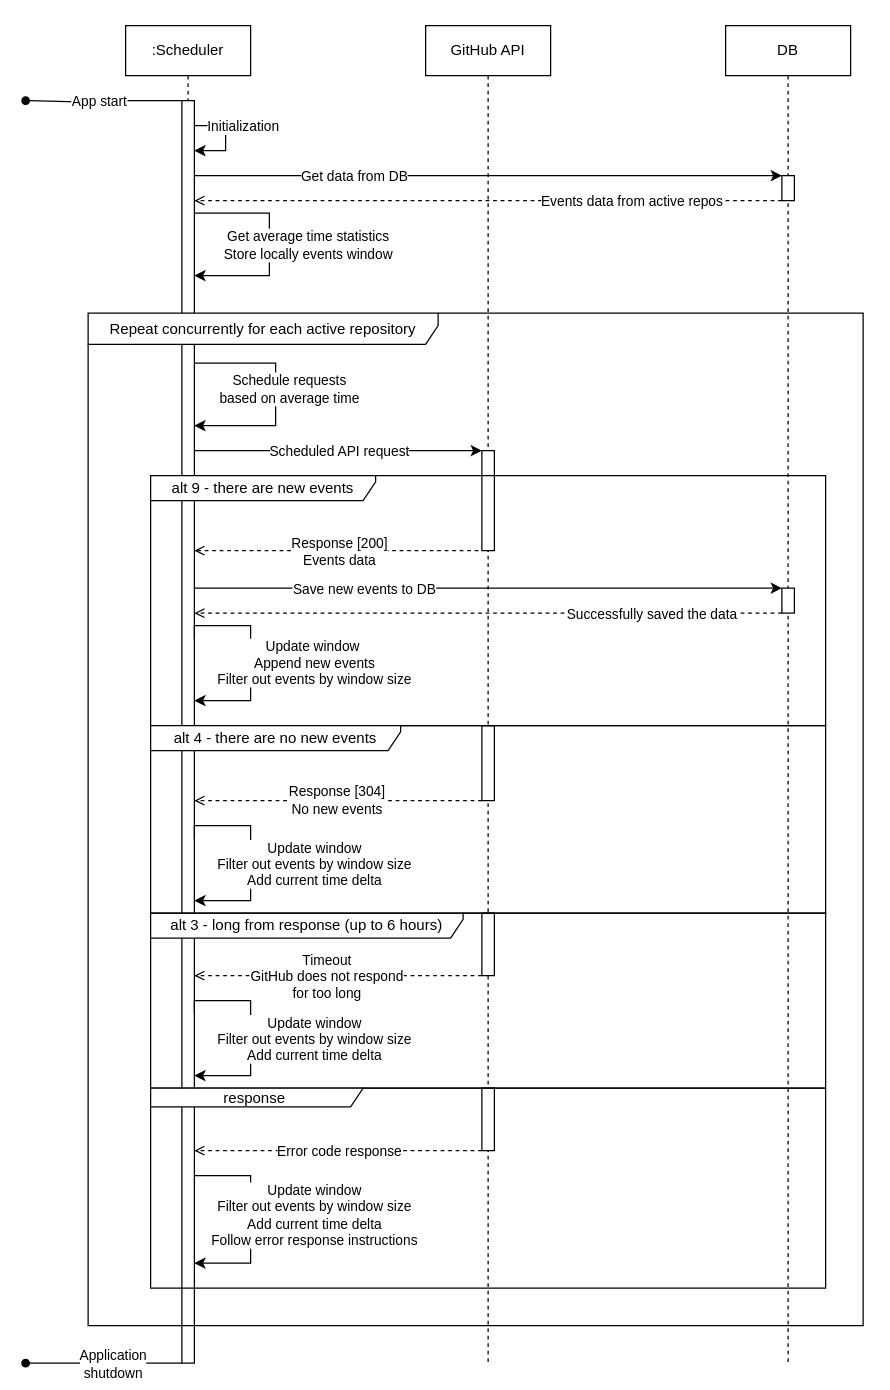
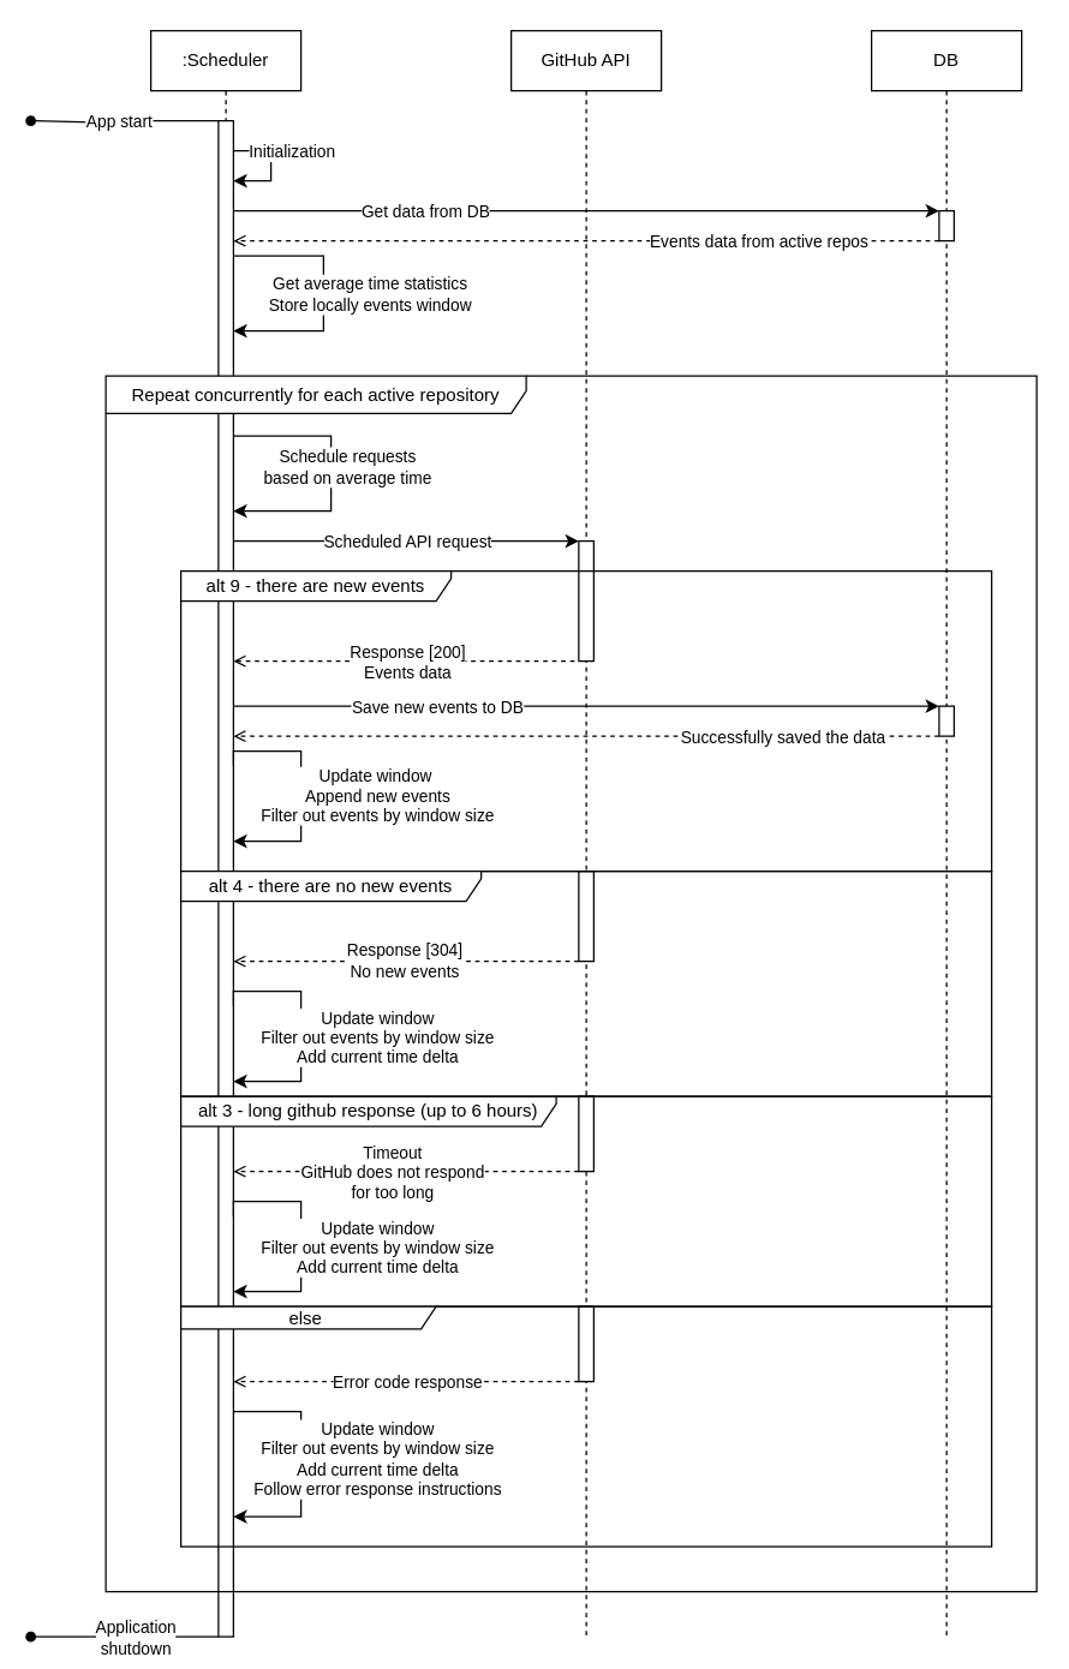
  <mxCell id="0" />
  <mxCell id="1" value="lifetime_lines" style="" parent="0" />
  <mxCell id="2" value="DB" style="shape=umlLifeline;perimeter=lifelinePerimeter;whiteSpace=wrap;html=1;container=1;dropTarget=0;collapsible=0;recursiveResize=0;outlineConnect=0;portConstraint=eastwest;newEdgeStyle={&quot;curved&quot;:0,&quot;rounded&quot;:0};" vertex="1" parent="1"><mxGeometry x="580" y="20" width="100" height="1070" as="geometry" /></mxCell>
  <mxCell id="3" value="" style="html=1;points=[[0,0,0,0,5],[0,1,0,0,-5],[1,0,0,0,5],[1,1,0,0,-5]];perimeter=orthogonalPerimeter;outlineConnect=0;targetShapes=umlLifeline;portConstraint=eastwest;newEdgeStyle={&quot;curved&quot;:0,&quot;rounded&quot;:0};" vertex="1" parent="2"><mxGeometry x="45" y="120" width="10" height="20" as="geometry" /></mxCell>
  <mxCell id="4" value="" style="html=1;points=[[0,0,0,0,5],[0,1,0,0,-5],[1,0,0,0,5],[1,1,0,0,-5]];perimeter=orthogonalPerimeter;outlineConnect=0;targetShapes=umlLifeline;portConstraint=eastwest;newEdgeStyle={&quot;curved&quot;:0,&quot;rounded&quot;:0};" vertex="1" parent="2"><mxGeometry x="45" y="450" width="10" height="20" as="geometry" /></mxCell>
  <mxCell id="5" value="GitHub API" style="shape=umlLifeline;perimeter=lifelinePerimeter;whiteSpace=wrap;html=1;container=1;dropTarget=0;collapsible=0;recursiveResize=0;outlineConnect=0;portConstraint=eastwest;newEdgeStyle={&quot;curved&quot;:0,&quot;rounded&quot;:0};" vertex="1" parent="1"><mxGeometry x="340" y="20" width="100" height="1070" as="geometry" /></mxCell>
  <mxCell id="6" value="" style="html=1;points=[[0,0,0,0,5],[0,1,0,0,-5],[1,0,0,0,5],[1,1,0,0,-5]];perimeter=orthogonalPerimeter;outlineConnect=0;targetShapes=umlLifeline;portConstraint=eastwest;newEdgeStyle={&quot;curved&quot;:0,&quot;rounded&quot;:0};" vertex="1" parent="5"><mxGeometry x="45" y="340" width="10" height="80" as="geometry" /></mxCell>
  <mxCell id="7" value=":Scheduler" style="shape=umlLifeline;perimeter=lifelinePerimeter;whiteSpace=wrap;html=1;container=1;dropTarget=0;collapsible=0;recursiveResize=0;outlineConnect=0;portConstraint=eastwest;newEdgeStyle={&quot;curved&quot;:0,&quot;rounded&quot;:0};" vertex="1" parent="1"><mxGeometry x="100" y="20" width="100" height="580" as="geometry" /></mxCell>
  <mxCell id="8" style="edgeStyle=orthogonalEdgeStyle;rounded=0;orthogonalLoop=1;jettySize=auto;html=1;curved=0;" edge="1" parent="7" source="28" target="28"><mxGeometry relative="1" as="geometry"><mxPoint x="65" y="100.034" as="targetPoint" /><Array as="points"><mxPoint x="80" y="80" /><mxPoint x="80" y="100" /></Array></mxGeometry></mxCell>
  <mxCell id="9" value="Initialization" style="edgeLabel;html=1;align=center;verticalAlign=middle;resizable=0;points=[];" vertex="1" connectable="0" parent="8"><mxGeometry x="-0.337" y="-1" relative="1" as="geometry"><mxPoint x="15" y="-1" as="offset" /></mxGeometry></mxCell>
  <mxCell id="10" style="edgeStyle=orthogonalEdgeStyle;rounded=0;orthogonalLoop=1;jettySize=auto;html=1;curved=0;dashed=1;endArrow=open;endFill=0;" edge="1" parent="1" source="4" target="28"><mxGeometry relative="1" as="geometry"><Array as="points"><mxPoint x="390" y="490" /><mxPoint x="390" y="490" /></Array></mxGeometry></mxCell>
  <mxCell id="11" value="Successfully saved the data" style="edgeLabel;html=1;align=center;verticalAlign=middle;resizable=0;points=[];" vertex="1" connectable="0" parent="10"><mxGeometry x="-0.2" y="1" relative="1" as="geometry"><mxPoint x="83" y="-1" as="offset" /></mxGeometry></mxCell>
  <mxCell id="12" style="edgeStyle=orthogonalEdgeStyle;rounded=0;orthogonalLoop=1;jettySize=auto;html=1;curved=0;dashed=1;endArrow=open;endFill=0;" edge="1" parent="1" source="14" target="28"><mxGeometry relative="1" as="geometry"><Array as="points"><mxPoint x="320" y="640" /><mxPoint x="320" y="640" /></Array></mxGeometry></mxCell>
  <mxCell id="13" value="Response [304]&lt;div&gt;No new events&lt;/div&gt;" style="edgeLabel;html=1;align=center;verticalAlign=middle;resizable=0;points=[];" vertex="1" connectable="0" parent="12"><mxGeometry x="0.016" y="-1" relative="1" as="geometry"><mxPoint as="offset" /></mxGeometry></mxCell>
  <mxCell id="14" value="" style="html=1;points=[[0,0,0,0,5],[0,1,0,0,-5],[1,0,0,0,5],[1,1,0,0,-5]];perimeter=orthogonalPerimeter;outlineConnect=0;targetShapes=umlLifeline;portConstraint=eastwest;newEdgeStyle={&quot;curved&quot;:0,&quot;rounded&quot;:0};" vertex="1" parent="1"><mxGeometry x="385" y="580" width="10" height="60" as="geometry" /></mxCell>
  <mxCell id="15" style="edgeStyle=orthogonalEdgeStyle;rounded=0;orthogonalLoop=1;jettySize=auto;html=1;curved=0;elbow=vertical;" edge="1" parent="1" source="28" target="28"><mxGeometry relative="1" as="geometry"><mxPoint x="165" y="309.97" as="sourcePoint" /><mxPoint x="165" y="339.97" as="targetPoint" /><Array as="points"><mxPoint x="220" y="290" /><mxPoint x="220" y="340" /></Array></mxGeometry></mxCell>
  <mxCell id="16" value="Schedule requests&lt;div&gt;based on average time&lt;/div&gt;" style="edgeLabel;html=1;align=center;verticalAlign=middle;resizable=0;points=[];" vertex="1" connectable="0" parent="15"><mxGeometry x="0.159" relative="1" as="geometry"><mxPoint x="10" y="-19" as="offset" /></mxGeometry></mxCell>
  <mxCell id="17" style="edgeStyle=orthogonalEdgeStyle;rounded=0;orthogonalLoop=1;jettySize=auto;html=1;curved=0;" edge="1" parent="1" source="28" target="28"><mxGeometry relative="1" as="geometry"><mxPoint x="160" y="170" as="sourcePoint" /><mxPoint x="160" y="220.034" as="targetPoint" /><Array as="points"><mxPoint x="215" y="170" /><mxPoint x="215" y="220" /></Array></mxGeometry></mxCell>
  <mxCell id="18" value="Get average time statistics&lt;div&gt;Store locally events window&lt;/div&gt;" style="edgeLabel;html=1;align=center;verticalAlign=middle;resizable=0;points=[];" vertex="1" connectable="0" parent="17"><mxGeometry x="0.005" y="1" relative="1" as="geometry"><mxPoint x="29" as="offset" /></mxGeometry></mxCell>
  <mxCell id="19" value="general" parent="0" />
  <mxCell id="20" style="edgeStyle=orthogonalEdgeStyle;rounded=0;orthogonalLoop=1;jettySize=auto;html=1;curved=0;endArrow=oval;endFill=1;" edge="1" parent="19" source="7"><mxGeometry relative="1" as="geometry"><mxPoint x="20" y="80" as="targetPoint" /><Array as="points"><mxPoint x="61" y="80" /><mxPoint x="20" y="81" /></Array></mxGeometry></mxCell>
  <mxCell id="21" value="App start" style="edgeLabel;html=1;align=center;verticalAlign=middle;resizable=0;points=[];" vertex="1" connectable="0" parent="20"><mxGeometry x="0.087" relative="1" as="geometry"><mxPoint as="offset" /></mxGeometry></mxCell>
  <mxCell id="22" style="edgeStyle=orthogonalEdgeStyle;rounded=0;orthogonalLoop=1;jettySize=auto;html=1;curved=0;" edge="1" parent="19" source="28" target="3"><mxGeometry relative="1" as="geometry"><mxPoint x="165" y="140.034" as="sourcePoint" /><mxPoint x="620" y="140" as="targetPoint" /><Array as="points"><mxPoint x="270" y="140" /><mxPoint x="270" y="140" /></Array></mxGeometry></mxCell>
  <mxCell id="23" value="Get data from DB" style="edgeLabel;html=1;align=center;verticalAlign=middle;resizable=0;points=[];" vertex="1" connectable="0" parent="22"><mxGeometry x="-0.678" y="1" relative="1" as="geometry"><mxPoint x="51" y="1" as="offset" /></mxGeometry></mxCell>
  <mxCell id="24" style="edgeStyle=orthogonalEdgeStyle;rounded=0;orthogonalLoop=1;jettySize=auto;html=1;curved=0;dashed=1;endArrow=open;endFill=0;" edge="1" parent="19" source="3" target="28"><mxGeometry relative="1" as="geometry"><mxPoint x="165" y="160.034" as="targetPoint" /><Array as="points"><mxPoint x="390" y="160" /><mxPoint x="390" y="160" /></Array></mxGeometry></mxCell>
  <mxCell id="25" value="Events data from active repos" style="edgeLabel;html=1;align=center;verticalAlign=middle;resizable=0;points=[];" vertex="1" connectable="0" parent="24"><mxGeometry x="0.593" y="-1" relative="1" as="geometry"><mxPoint x="253" y="1" as="offset" /></mxGeometry></mxCell>
  <mxCell id="26" style="edgeStyle=orthogonalEdgeStyle;rounded=0;orthogonalLoop=1;jettySize=auto;html=1;curved=0;endArrow=oval;endFill=1;" edge="1" parent="19" source="28"><mxGeometry relative="1" as="geometry"><mxPoint x="20" y="1090" as="targetPoint" /><Array as="points"><mxPoint x="20" y="1090" /></Array></mxGeometry></mxCell>
  <mxCell id="27" value="Application&lt;div&gt;shutdown&lt;/div&gt;" style="edgeLabel;html=1;align=center;verticalAlign=middle;resizable=0;points=[];" vertex="1" connectable="0" parent="26"><mxGeometry x="0.177" relative="1" as="geometry"><mxPoint x="18" as="offset" /></mxGeometry></mxCell>
  <mxCell id="28" value="" style="html=1;points=[[0,0,0,0,5],[0,1,0,0,-5],[1,0,0,0,5],[1,1,0,0,-5]];perimeter=orthogonalPerimeter;outlineConnect=0;targetShapes=umlLifeline;portConstraint=eastwest;newEdgeStyle={&quot;curved&quot;:0,&quot;rounded&quot;:0};" vertex="1" parent="19"><mxGeometry x="145" y="80" width="10" height="1010" as="geometry" /></mxCell>
  <mxCell id="29" style="edgeStyle=orthogonalEdgeStyle;rounded=0;orthogonalLoop=1;jettySize=auto;html=1;curved=0;" edge="1" parent="19" source="28" target="6"><mxGeometry relative="1" as="geometry"><mxPoint x="380" y="340" as="targetPoint" /><Array as="points"><mxPoint x="260" y="360" /><mxPoint x="260" y="360" /></Array></mxGeometry></mxCell>
  <mxCell id="30" value="Scheduled API request" style="edgeLabel;html=1;align=center;verticalAlign=middle;resizable=0;points=[];" vertex="1" connectable="0" parent="29"><mxGeometry x="-0.347" relative="1" as="geometry"><mxPoint x="40" as="offset" /></mxGeometry></mxCell>
  <mxCell id="31" style="edgeStyle=orthogonalEdgeStyle;rounded=0;orthogonalLoop=1;jettySize=auto;html=1;curved=0;dashed=1;endArrow=open;endFill=0;" edge="1" parent="19" source="33"><mxGeometry relative="1" as="geometry"><mxPoint x="155" y="780" as="targetPoint" /><mxPoint x="380" y="820" as="sourcePoint" /><Array as="points"><mxPoint x="270" y="780" /><mxPoint x="270" y="780" /></Array></mxGeometry></mxCell>
  <mxCell id="32" value="Timeout&lt;div&gt;GitHub does not respond&lt;/div&gt;&lt;div&gt;for too long&lt;/div&gt;" style="edgeLabel;html=1;align=center;verticalAlign=middle;resizable=0;points=[];" vertex="1" connectable="0" parent="31"><mxGeometry x="0.065" relative="1" as="geometry"><mxPoint x="-3" as="offset" /></mxGeometry></mxCell>
  <mxCell id="33" value="" style="html=1;points=[[0,0,0,0,5],[0,1,0,0,-5],[1,0,0,0,5],[1,1,0,0,-5]];perimeter=orthogonalPerimeter;outlineConnect=0;targetShapes=umlLifeline;portConstraint=eastwest;newEdgeStyle={&quot;curved&quot;:0,&quot;rounded&quot;:0};" vertex="1" parent="19"><mxGeometry x="385" y="730" width="10" height="50" as="geometry" /></mxCell>
  <mxCell id="34" value="" style="html=1;points=[[0,0,0,0,5],[0,1,0,0,-5],[1,0,0,0,5],[1,1,0,0,-5]];perimeter=orthogonalPerimeter;outlineConnect=0;targetShapes=umlLifeline;portConstraint=eastwest;newEdgeStyle={&quot;curved&quot;:0,&quot;rounded&quot;:0};" vertex="1" parent="19"><mxGeometry x="385" y="870" width="10" height="50" as="geometry" /></mxCell>
  <mxCell id="35" style="edgeStyle=orthogonalEdgeStyle;rounded=0;orthogonalLoop=1;jettySize=auto;html=1;curved=0;" edge="1" parent="19" target="28"><mxGeometry relative="1" as="geometry"><mxPoint x="155" y="510" as="sourcePoint" /><mxPoint x="155" y="540" as="targetPoint" /><Array as="points"><mxPoint x="155" y="500" /><mxPoint x="200" y="500" /><mxPoint x="200" y="560" /></Array></mxGeometry></mxCell>
  <mxCell id="36" value="Update window&amp;nbsp;&lt;div&gt;Append new events&lt;/div&gt;&lt;div&gt;Filter out events by window size&lt;/div&gt;" style="edgeLabel;html=1;align=center;verticalAlign=middle;resizable=0;points=[];" vertex="1" connectable="0" parent="35"><mxGeometry x="-0.007" y="1" relative="1" as="geometry"><mxPoint x="49" y="5" as="offset" /></mxGeometry></mxCell>
  <mxCell id="37" style="edgeStyle=orthogonalEdgeStyle;rounded=0;orthogonalLoop=1;jettySize=auto;html=1;curved=0;" edge="1" parent="19"><mxGeometry relative="1" as="geometry"><mxPoint x="155" y="670" as="sourcePoint" /><mxPoint x="155" y="720" as="targetPoint" /><Array as="points"><mxPoint x="155" y="660" /><mxPoint x="200" y="660" /><mxPoint x="200" y="720" /><mxPoint x="155" y="720" /></Array></mxGeometry></mxCell>
  <mxCell id="38" value="Update window&lt;div&gt;Filter out events by window size&lt;/div&gt;&lt;div&gt;Add current time delta&lt;/div&gt;" style="edgeLabel;html=1;align=center;verticalAlign=middle;resizable=0;points=[];" vertex="1" connectable="0" parent="37"><mxGeometry x="-0.001" y="1" relative="1" as="geometry"><mxPoint x="49" y="5" as="offset" /></mxGeometry></mxCell>
  <mxCell id="39" style="edgeStyle=orthogonalEdgeStyle;rounded=0;orthogonalLoop=1;jettySize=auto;html=1;curved=0;" edge="1" parent="19"><mxGeometry relative="1" as="geometry"><mxPoint x="155" y="810" as="sourcePoint" /><mxPoint x="155" y="860" as="targetPoint" /><Array as="points"><mxPoint x="155" y="800" /><mxPoint x="200" y="800" /><mxPoint x="200" y="860" /><mxPoint x="155" y="860" /></Array></mxGeometry></mxCell>
  <mxCell id="40" value="Update window&lt;div&gt;Filter out events by window size&lt;/div&gt;&lt;div&gt;Add current time delta&lt;/div&gt;" style="edgeLabel;html=1;align=center;verticalAlign=middle;resizable=0;points=[];" vertex="1" connectable="0" parent="39"><mxGeometry x="-0.045" relative="1" as="geometry"><mxPoint x="50" y="9" as="offset" /></mxGeometry></mxCell>
  <mxCell id="41" style="edgeStyle=orthogonalEdgeStyle;rounded=0;orthogonalLoop=1;jettySize=auto;html=1;curved=0;" edge="1" parent="19" source="28"><mxGeometry relative="1" as="geometry"><mxPoint x="155" y="670" as="sourcePoint" /><mxPoint x="155" y="1010" as="targetPoint" /><Array as="points"><mxPoint x="200" y="940" /><mxPoint x="200" y="1010" /></Array></mxGeometry></mxCell>
  <mxCell id="42" value="Update window&lt;div&gt;Filter out events by window size&lt;/div&gt;&lt;div&gt;Add current time delta&lt;/div&gt;&lt;div&gt;Follow error response instructions&lt;/div&gt;" style="edgeLabel;html=1;align=center;verticalAlign=middle;resizable=0;points=[];" vertex="1" connectable="0" parent="41"><mxGeometry x="-0.067" y="-2" relative="1" as="geometry"><mxPoint x="52" y="1" as="offset" /></mxGeometry></mxCell>
  <mxCell id="43" value="frames" style="" parent="0" />
  <mxCell id="44" value="Repeat concurrently for each active repository" style="shape=umlFrame;whiteSpace=wrap;html=1;pointerEvents=0;width=280;height=25;" vertex="1" parent="43"><mxGeometry x="70" y="250" width="620" height="810" as="geometry" /></mxCell>
  <mxCell id="45" value="alt 9 - there are new events" style="shape=umlFrame;whiteSpace=wrap;html=1;pointerEvents=0;width=180;height=20;" vertex="1" parent="43"><mxGeometry x="120" y="380" width="540" height="200" as="geometry" /></mxCell>
- <mxCell id="46" value="alt 3 - long from response (up to 6 hours)" style="shape=umlFrame;whiteSpace=wrap;html=1;pointerEvents=0;width=250;height=20;" vertex="1" parent="43"><mxGeometry x="120" y="730" width="540" height="140" as="geometry" /></mxCell>
- <mxCell id="47" value="response&amp;nbsp;" style="shape=umlFrame;whiteSpace=wrap;html=1;pointerEvents=0;width=170;height=15;" vertex="1" parent="43"><mxGeometry x="120" y="870" width="540" height="160" as="geometry" /></mxCell>
+ <mxCell id="46" value="alt 3 - long github response (up to 6 hours)" style="shape=umlFrame;whiteSpace=wrap;html=1;pointerEvents=0;width=250;height=20;" vertex="1" parent="43"><mxGeometry x="120" y="730" width="540" height="140" as="geometry" /></mxCell>
+ <mxCell id="47" value="else&amp;nbsp;" style="shape=umlFrame;whiteSpace=wrap;html=1;pointerEvents=0;width=170;height=15;" vertex="1" parent="43"><mxGeometry x="120" y="870" width="540" height="160" as="geometry" /></mxCell>
  <mxCell id="48" style="edgeStyle=orthogonalEdgeStyle;rounded=0;orthogonalLoop=1;jettySize=auto;html=1;curved=0;startArrow=open;startFill=0;endArrow=none;endFill=0;dashed=1;" edge="1" parent="43" source="28" target="6"><mxGeometry relative="1" as="geometry"><Array as="points"><mxPoint x="270" y="440" /><mxPoint x="270" y="440" /></Array></mxGeometry></mxCell>
  <mxCell id="49" value="Response [200]&lt;div&gt;Events data&lt;/div&gt;" style="edgeLabel;html=1;align=center;verticalAlign=middle;resizable=0;points=[];" vertex="1" connectable="0" parent="48"><mxGeometry x="0.125" y="2" relative="1" as="geometry"><mxPoint x="-14" y="2" as="offset" /></mxGeometry></mxCell>
  <mxCell id="50" style="edgeStyle=orthogonalEdgeStyle;rounded=0;orthogonalLoop=1;jettySize=auto;html=1;curved=0;dashed=1;endArrow=open;endFill=0;" edge="1" parent="43" source="34" target="28"><mxGeometry relative="1" as="geometry"><mxPoint x="155" y="880" as="targetPoint" /><Array as="points"><mxPoint x="270" y="920" /><mxPoint x="270" y="920" /></Array></mxGeometry></mxCell>
  <mxCell id="51" value="Error code response" style="edgeLabel;html=1;align=center;verticalAlign=middle;resizable=0;points=[];" vertex="1" connectable="0" parent="50"><mxGeometry x="0.034" y="2" relative="1" as="geometry"><mxPoint x="4" y="-2" as="offset" /></mxGeometry></mxCell>
  <mxCell id="52" style="edgeStyle=orthogonalEdgeStyle;rounded=0;orthogonalLoop=1;jettySize=auto;html=1;curved=0;" edge="1" parent="43" source="28" target="4"><mxGeometry relative="1" as="geometry"><Array as="points"><mxPoint x="270" y="470" /><mxPoint x="270" y="470" /></Array></mxGeometry></mxCell>
  <mxCell id="53" value="Save new events to DB" style="edgeLabel;html=1;align=center;verticalAlign=middle;resizable=0;points=[];" vertex="1" connectable="0" parent="52"><mxGeometry x="-0.609" y="2" relative="1" as="geometry"><mxPoint x="43" y="2" as="offset" /></mxGeometry></mxCell>
  <mxCell id="54" value="alt 4 - there are no new events" style="shape=umlFrame;whiteSpace=wrap;html=1;pointerEvents=0;width=200;height=20;" vertex="1" parent="43"><mxGeometry x="120" y="580" width="540" height="150" as="geometry" /></mxCell>
